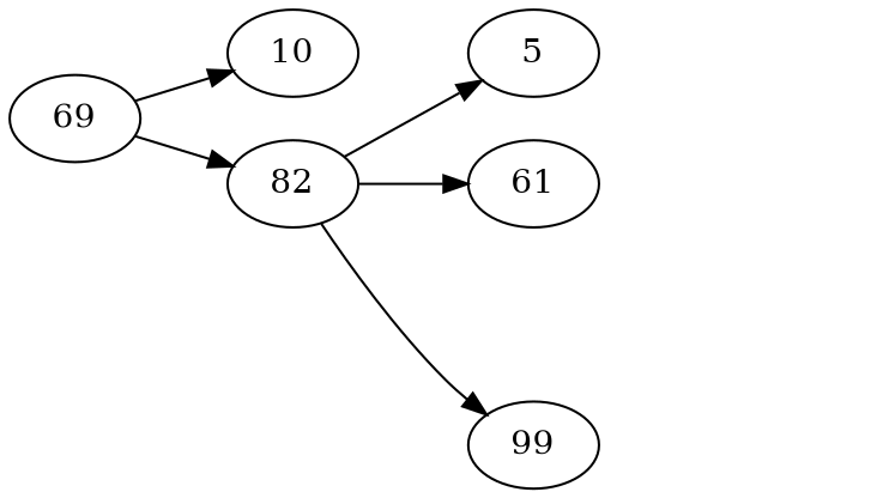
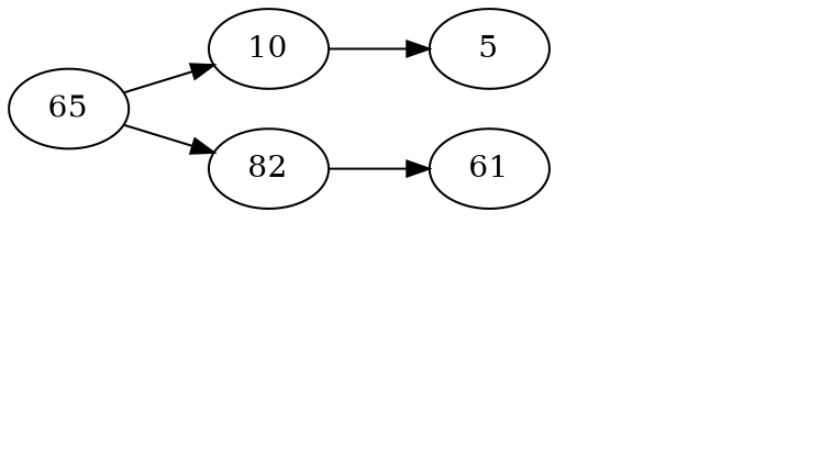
  digraph {
    rankdir=LR
    edge [style=invis]
-   65 [label=69]
+   65
    10
    82
    n4 [label=5]
    61
    inv82 [style=invis]
-   99
    inv4 [style=invis]
    inv61 [style=invis]
    inv99 [style=invis]
    65 -> 10 [color=black style=""]
    65 -> 82 [color=black style=""]
-   82 -> n4 [color=black style=""]
+   10 -> n4 [color=black style=""]
    82 -> 61 [color=black style=""]
    82 -> inv82
-   82 -> 99 [color=black style=""]
    n4 -> inv4
    n4 -> inv4
    61 -> inv61
    61 -> inv61
-   99 -> inv99
-   99 -> inv99
  }
